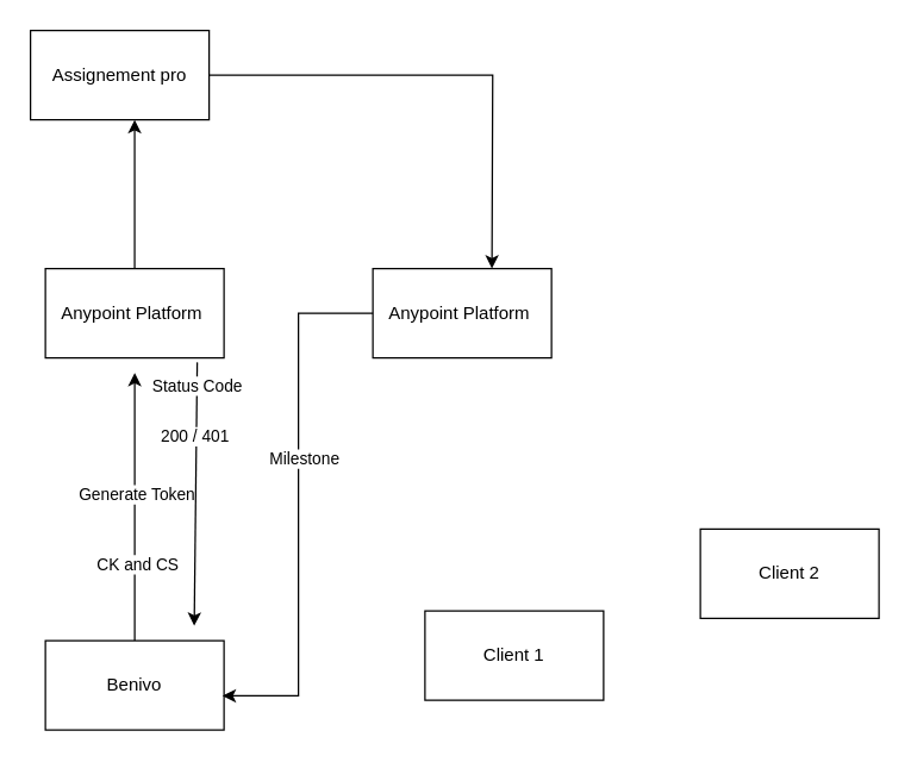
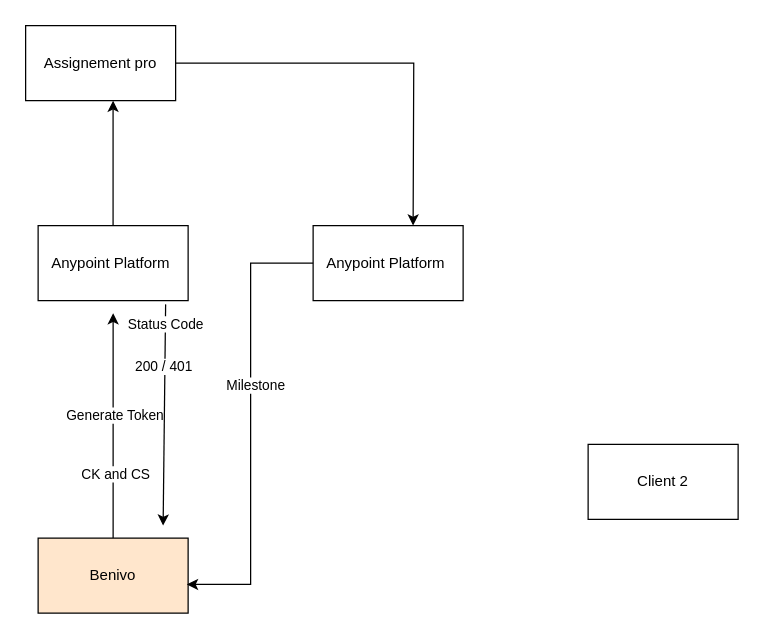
  <mxCell id="0" />
  <mxCell id="1" parent="0" />
  <mxCell id="2" style="edgeStyle=orthogonalEdgeStyle;rounded=0;orthogonalLoop=1;jettySize=auto;html=1;" parent="1" source="3" edge="1"><mxGeometry relative="1" as="geometry"><mxPoint x="330" y="180" as="targetPoint" /></mxGeometry></mxCell>
  <mxCell id="3" value="Assignement pro" style="rounded=0;whiteSpace=wrap;html=1;" parent="1" vertex="1"><mxGeometry x="20" y="20" width="120" height="60" as="geometry" /></mxCell>
  <mxCell id="4" value="Anypoint Platform&amp;nbsp;" style="rounded=0;whiteSpace=wrap;html=1;" parent="1" vertex="1"><mxGeometry x="30" y="180" width="120" height="60" as="geometry" /></mxCell>
  <mxCell id="5" style="edgeStyle=orthogonalEdgeStyle;rounded=0;orthogonalLoop=1;jettySize=auto;html=1;entryX=0.583;entryY=1;entryDx=0;entryDy=0;entryPerimeter=0;" parent="1" source="4" target="3" edge="1"><mxGeometry relative="1" as="geometry" /></mxCell>
  <mxCell id="6" style="edgeStyle=orthogonalEdgeStyle;rounded=0;orthogonalLoop=1;jettySize=auto;html=1;" parent="1" source="9" edge="1"><mxGeometry relative="1" as="geometry"><mxPoint x="90" y="250" as="targetPoint" /></mxGeometry></mxCell>
  <mxCell id="7" value="Generate Token&amp;nbsp;" style="edgeLabel;html=1;align=center;verticalAlign=middle;resizable=0;points=[];" parent="6" vertex="1" connectable="0"><mxGeometry x="0.096" y="-2" relative="1" as="geometry"><mxPoint as="offset" /></mxGeometry></mxCell>
  <mxCell id="8" value="CK and CS" style="edgeLabel;html=1;align=center;verticalAlign=middle;resizable=0;points=[];" parent="6" vertex="1" connectable="0"><mxGeometry x="-0.427" y="-1" relative="1" as="geometry"><mxPoint as="offset" /></mxGeometry></mxCell>
- <mxCell id="9" value="Benivo" style="rounded=0;whiteSpace=wrap;html=1;" parent="1" vertex="1"><mxGeometry x="30" y="430" width="120" height="60" as="geometry" /></mxCell>
+ <mxCell id="9" value="Benivo" style="rounded=0;whiteSpace=wrap;html=1;fillColor=#ffe6cc;" parent="1" vertex="1"><mxGeometry x="30" y="430" width="120" height="60" as="geometry" /></mxCell>
  <mxCell id="10" value="Anypoint Platform&amp;nbsp;" style="rounded=0;whiteSpace=wrap;html=1;" parent="1" vertex="1"><mxGeometry x="250" y="180" width="120" height="60" as="geometry" /></mxCell>
  <mxCell id="11" style="edgeStyle=orthogonalEdgeStyle;rounded=0;orthogonalLoop=1;jettySize=auto;html=1;entryX=0.992;entryY=0.617;entryDx=0;entryDy=0;entryPerimeter=0;" parent="1" source="10" target="9" edge="1"><mxGeometry relative="1" as="geometry" /></mxCell>
  <mxCell id="12" value="Milestone" style="edgeLabel;html=1;align=center;verticalAlign=middle;resizable=0;points=[];" parent="11" vertex="1" connectable="0"><mxGeometry x="-0.178" y="3" relative="1" as="geometry"><mxPoint as="offset" /></mxGeometry></mxCell>
- <mxCell id="13" value="Client 1" style="rounded=0;whiteSpace=wrap;html=1;" parent="1" vertex="1"><mxGeometry x="285" y="410" width="120" height="60" as="geometry" /></mxCell>
  <mxCell id="14" value="Client 2" style="rounded=0;whiteSpace=wrap;html=1;" parent="1" vertex="1"><mxGeometry x="470" y="355" width="120" height="60" as="geometry" /></mxCell>
  <mxCell id="15" value="" style="endArrow=classic;html=1;rounded=0;exitX=0.85;exitY=1.05;exitDx=0;exitDy=0;exitPerimeter=0;" parent="1" source="4" edge="1"><mxGeometry width="50" height="50" relative="1" as="geometry"><mxPoint x="110" y="260" as="sourcePoint" /><mxPoint x="130" y="420" as="targetPoint" /></mxGeometry></mxCell>
  <mxCell id="16" value="200 / 401&amp;nbsp;" style="edgeLabel;html=1;align=center;verticalAlign=middle;resizable=0;points=[];" parent="15" vertex="1" connectable="0"><mxGeometry x="-0.435" relative="1" as="geometry"><mxPoint as="offset" /></mxGeometry></mxCell>
  <mxCell id="17" value="Status Code" style="edgeLabel;html=1;align=center;verticalAlign=middle;resizable=0;points=[];" parent="15" vertex="1" connectable="0"><mxGeometry x="-0.819" relative="1" as="geometry"><mxPoint as="offset" /></mxGeometry></mxCell>
